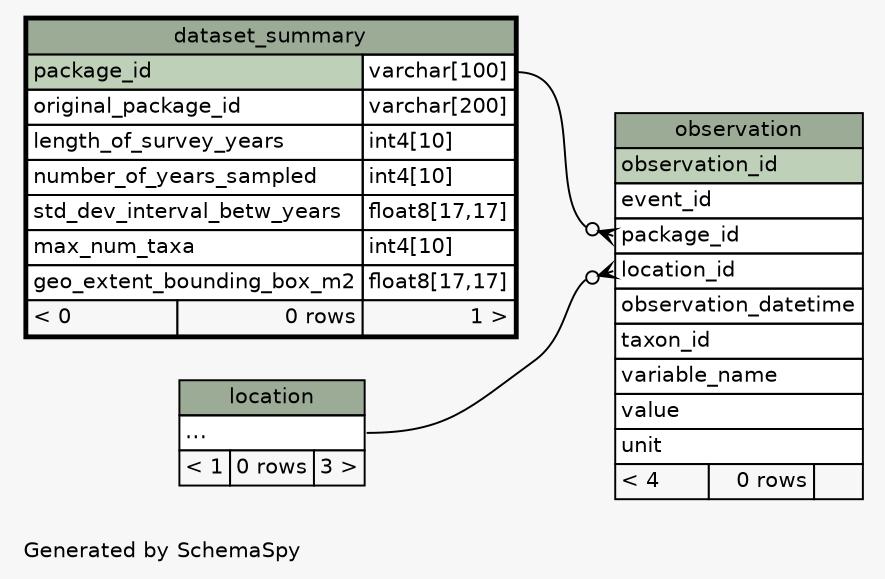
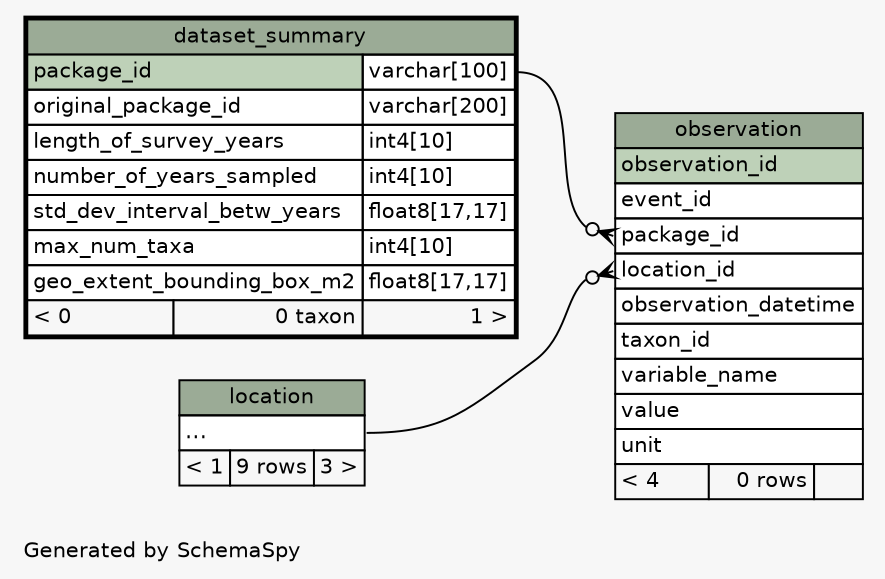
  digraph {
    bgcolor="#f7f7f7"
    fontname=Helvetica
    fontsize=11
    label="\nGenerated by SchemaSpy"
    labeljust=l
    nodesep=0.18
    rankdir=RL
    ranksep=0.46
    node [fontname=Helvetica fontsize=11 shape=plaintext]
    edge [arrowhead=none arrowsize=0.8 arrowtail=crowodot dir=back]
    n1 [label=<     <TABLE BORDER="0" CELLBORDER="1" CELLSPACING="0" BGCOLOR="#ffffff">       <TR><TD COLSPAN="3" BGCOLOR="#9bab96" ALIGN="CENTER">observation</TD></TR>       <TR><TD PORT="observation_id" COLSPAN="3" BGCOLOR="#bed1b8" ALIGN="LEFT">observation_id</TD></TR>       <TR><TD PORT="event_id" COLSPAN="3" ALIGN="LEFT">event_id</TD></TR>       <TR><TD PORT="package_id" COLSPAN="3" ALIGN="LEFT">package_id</TD></TR>       <TR><TD PORT="location_id" COLSPAN="3" ALIGN="LEFT">location_id</TD></TR>       <TR><TD PORT="observation_datetime" COLSPAN="3" ALIGN="LEFT">observation_datetime</TD></TR>       <TR><TD PORT="taxon_id" COLSPAN="3" ALIGN="LEFT">taxon_id</TD></TR>       <TR><TD PORT="variable_name" COLSPAN="3" ALIGN="LEFT">variable_name</TD></TR>       <TR><TD PORT="value" COLSPAN="3" ALIGN="LEFT">value</TD></TR>       <TR><TD PORT="unit" COLSPAN="3" ALIGN="LEFT">unit</TD></TR>       <TR><TD ALIGN="LEFT" BGCOLOR="#f7f7f7">&lt; 4</TD><TD ALIGN="RIGHT" BGCOLOR="#f7f7f7">0 rows</TD><TD ALIGN="RIGHT" BGCOLOR="#f7f7f7">  </TD></TR>     </TABLE>>]
-   n2 [label=<     <TABLE BORDER="0" CELLBORDER="1" CELLSPACING="0" BGCOLOR="#ffffff">       <TR><TD COLSPAN="3" BGCOLOR="#9bab96" ALIGN="CENTER">location</TD></TR>       <TR><TD PORT="elipses" COLSPAN="3" ALIGN="LEFT">...</TD></TR>       <TR><TD ALIGN="LEFT" BGCOLOR="#f7f7f7">&lt; 1</TD><TD ALIGN="RIGHT" BGCOLOR="#f7f7f7">0 rows</TD><TD ALIGN="RIGHT" BGCOLOR="#f7f7f7">3 &gt;</TD></TR>     </TABLE>>]
-   n3 [label=<     <TABLE BORDER="2" CELLBORDER="1" CELLSPACING="0" BGCOLOR="#ffffff">       <TR><TD COLSPAN="3" BGCOLOR="#9bab96" ALIGN="CENTER">dataset_summary</TD></TR>       <TR><TD PORT="package_id" COLSPAN="2" BGCOLOR="#bed1b8" ALIGN="LEFT">package_id</TD><TD PORT="package_id.type" ALIGN="LEFT">varchar[100]</TD></TR>       <TR><TD PORT="original_package_id" COLSPAN="2" ALIGN="LEFT">original_package_id</TD><TD PORT="original_package_id.type" ALIGN="LEFT">varchar[200]</TD></TR>       <TR><TD PORT="length_of_survey_years" COLSPAN="2" ALIGN="LEFT">length_of_survey_years</TD><TD PORT="length_of_survey_years.type" ALIGN="LEFT">int4[10]</TD></TR>       <TR><TD PORT="number_of_years_sampled" COLSPAN="2" ALIGN="LEFT">number_of_years_sampled</TD><TD PORT="number_of_years_sampled.type" ALIGN="LEFT">int4[10]</TD></TR>       <TR><TD PORT="std_dev_interval_betw_years" COLSPAN="2" ALIGN="LEFT">std_dev_interval_betw_years</TD><TD PORT="std_dev_interval_betw_years.type" ALIGN="LEFT">float8[17,17]</TD></TR>       <TR><TD PORT="max_num_taxa" COLSPAN="2" ALIGN="LEFT">max_num_taxa</TD><TD PORT="max_num_taxa.type" ALIGN="LEFT">int4[10]</TD></TR>       <TR><TD PORT="geo_extent_bounding_box_m2" COLSPAN="2" ALIGN="LEFT">geo_extent_bounding_box_m2</TD><TD PORT="geo_extent_bounding_box_m2.type" ALIGN="LEFT">float8[17,17]</TD></TR>       <TR><TD ALIGN="LEFT" BGCOLOR="#f7f7f7">&lt; 0</TD><TD ALIGN="RIGHT" BGCOLOR="#f7f7f7">0 rows</TD><TD ALIGN="RIGHT" BGCOLOR="#f7f7f7">1 &gt;</TD></TR>     </TABLE>>]
+   n2 [label=<     <TABLE BORDER="0" CELLBORDER="1" CELLSPACING="0" BGCOLOR="#ffffff">       <TR><TD COLSPAN="3" BGCOLOR="#9bab96" ALIGN="CENTER">location</TD></TR>       <TR><TD PORT="elipses" COLSPAN="3" ALIGN="LEFT">...</TD></TR>       <TR><TD ALIGN="LEFT" BGCOLOR="#f7f7f7">&lt; 1</TD><TD ALIGN="RIGHT" BGCOLOR="#f7f7f7">9 rows</TD><TD ALIGN="RIGHT" BGCOLOR="#f7f7f7">3 &gt;</TD></TR>     </TABLE>>]
+   n3 [label=<     <TABLE BORDER="2" CELLBORDER="1" CELLSPACING="0" BGCOLOR="#ffffff">       <TR><TD COLSPAN="3" BGCOLOR="#9bab96" ALIGN="CENTER">dataset_summary</TD></TR>       <TR><TD PORT="package_id" COLSPAN="2" BGCOLOR="#bed1b8" ALIGN="LEFT">package_id</TD><TD PORT="package_id.type" ALIGN="LEFT">varchar[100]</TD></TR>       <TR><TD PORT="original_package_id" COLSPAN="2" ALIGN="LEFT">original_package_id</TD><TD PORT="original_package_id.type" ALIGN="LEFT">varchar[200]</TD></TR>       <TR><TD PORT="length_of_survey_years" COLSPAN="2" ALIGN="LEFT">length_of_survey_years</TD><TD PORT="length_of_survey_years.type" ALIGN="LEFT">int4[10]</TD></TR>       <TR><TD PORT="number_of_years_sampled" COLSPAN="2" ALIGN="LEFT">number_of_years_sampled</TD><TD PORT="number_of_years_sampled.type" ALIGN="LEFT">int4[10]</TD></TR>       <TR><TD PORT="std_dev_interval_betw_years" COLSPAN="2" ALIGN="LEFT">std_dev_interval_betw_years</TD><TD PORT="std_dev_interval_betw_years.type" ALIGN="LEFT">float8[17,17]</TD></TR>       <TR><TD PORT="max_num_taxa" COLSPAN="2" ALIGN="LEFT">max_num_taxa</TD><TD PORT="max_num_taxa.type" ALIGN="LEFT">int4[10]</TD></TR>       <TR><TD PORT="geo_extent_bounding_box_m2" COLSPAN="2" ALIGN="LEFT">geo_extent_bounding_box_m2</TD><TD PORT="geo_extent_bounding_box_m2.type" ALIGN="LEFT">float8[17,17]</TD></TR>       <TR><TD ALIGN="LEFT" BGCOLOR="#f7f7f7">&lt; 0</TD><TD ALIGN="RIGHT" BGCOLOR="#f7f7f7">0 taxon</TD><TD ALIGN="RIGHT" BGCOLOR="#f7f7f7">1 &gt;</TD></TR>     </TABLE>>]
    n1 -> n2 [headport="elipses:e" tailport="location_id:w"]
    n1 -> n3 [headport="package_id.type:e" tailport="package_id:w"]
  }
